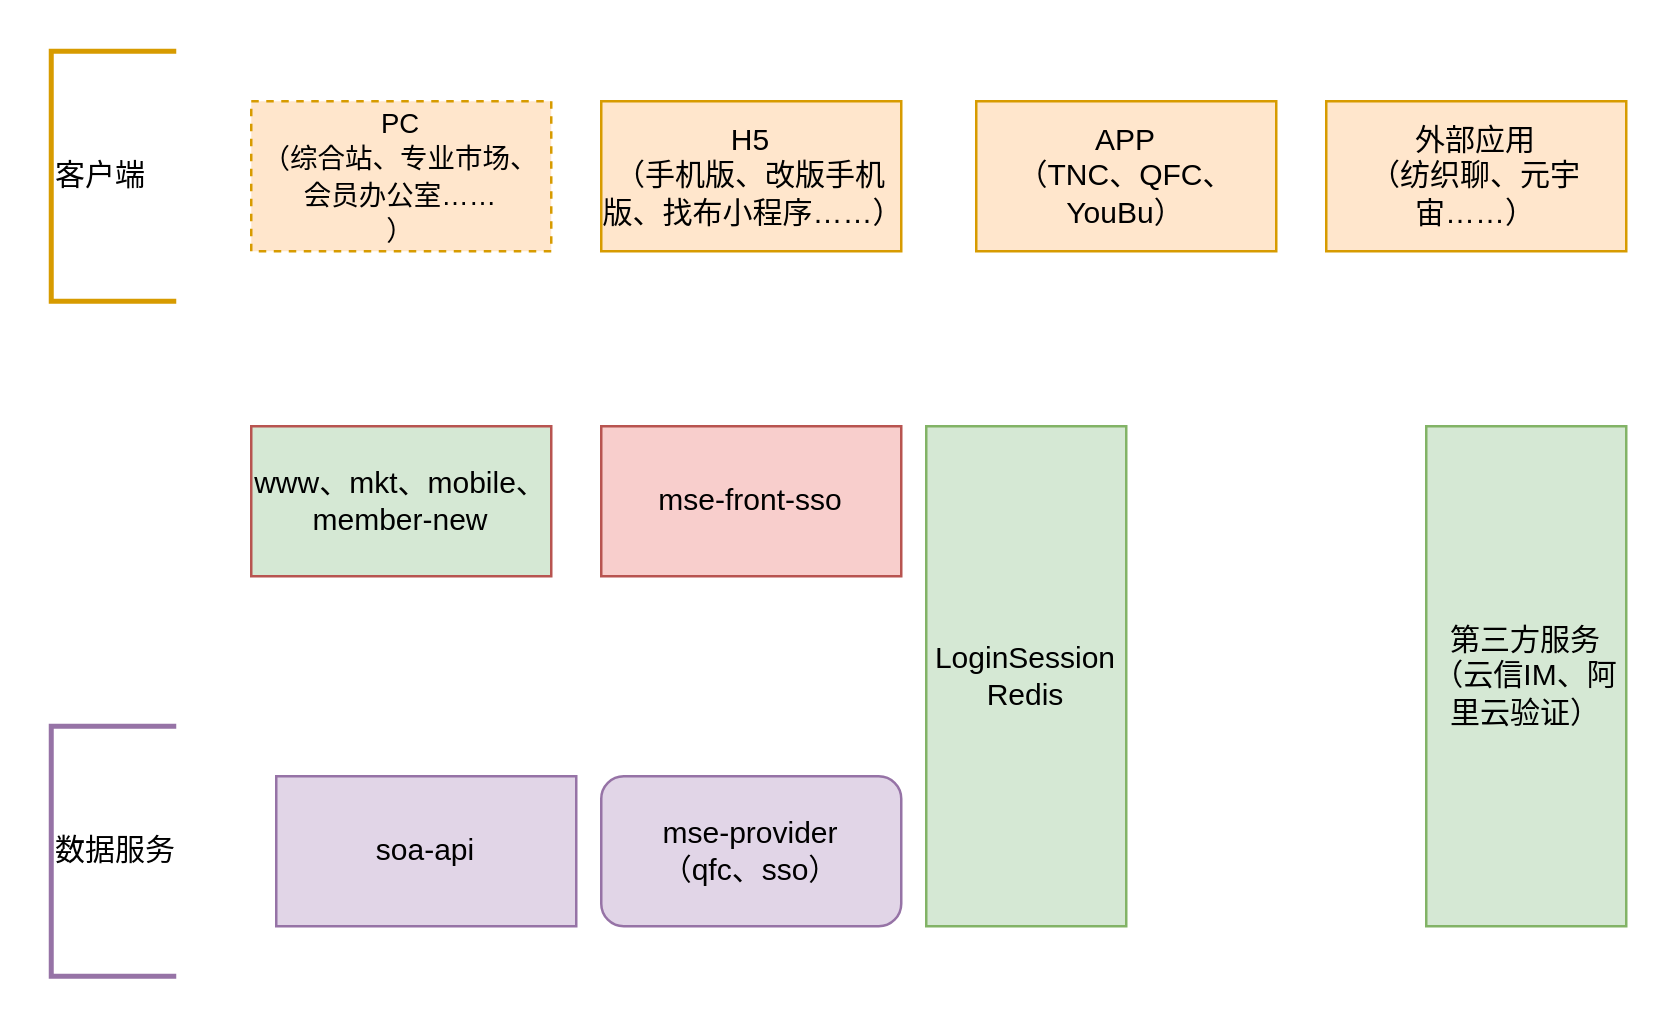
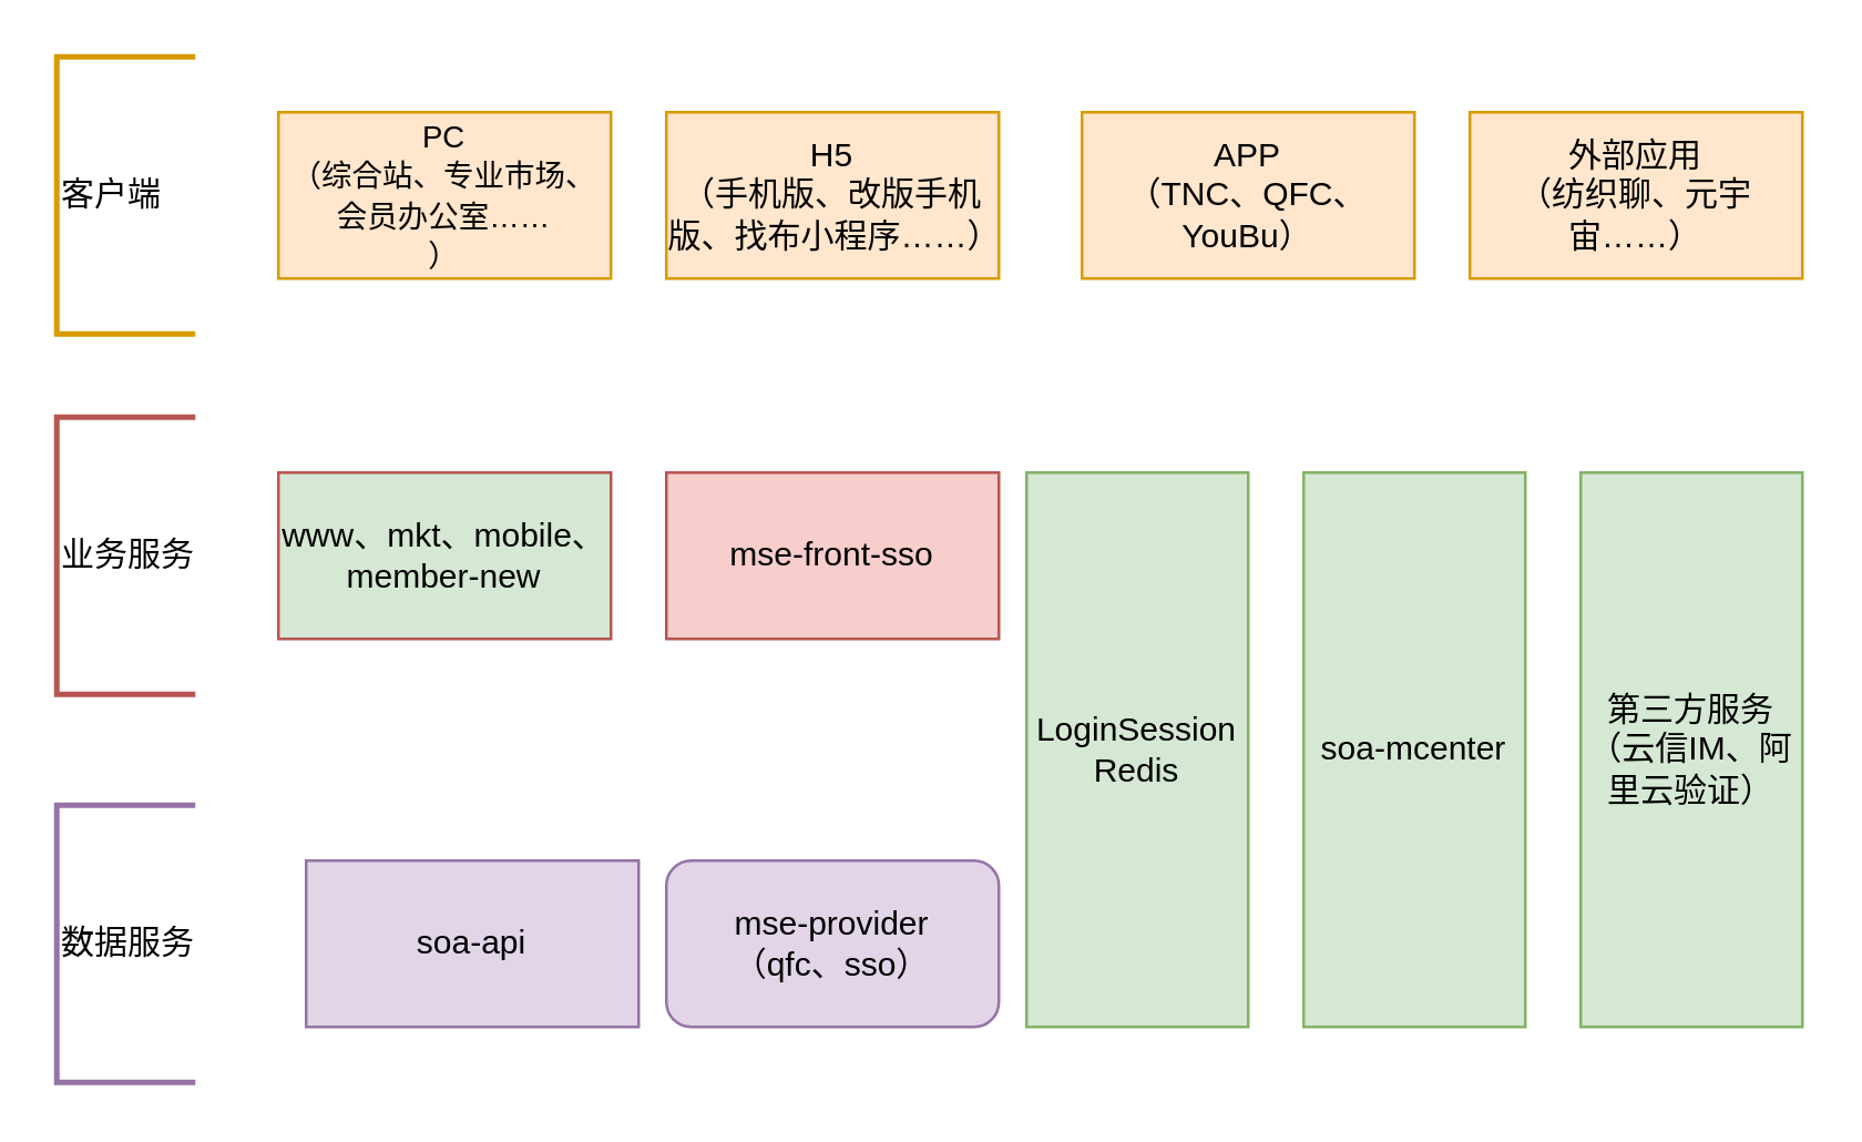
  <mxCell id="0" />
  <mxCell id="1" parent="0" />
- <mxCell id="2" value="&lt;font style=&quot;font-size: 11px;&quot;&gt;PC&lt;br style=&quot;font-size: 11px;&quot;&gt;&lt;font style=&quot;font-size: 11px;&quot;&gt;（综合站、专业市场、会员办公室……&lt;br style=&quot;font-size: 11px;&quot;&gt;）&lt;/font&gt;&lt;/font&gt;" style="rounded=0;whiteSpace=wrap;html=1;fillColor=#ffe6cc;strokeColor=#d79b00;dashed=1;" vertex="1" parent="1"><mxGeometry x="100" y="40" width="120" height="60" as="geometry" /></mxCell>
+ <mxCell id="2" value="&lt;font style=&quot;font-size: 11px;&quot;&gt;PC&lt;br style=&quot;font-size: 11px;&quot;&gt;&lt;font style=&quot;font-size: 11px;&quot;&gt;（综合站、专业市场、会员办公室……&lt;br style=&quot;font-size: 11px;&quot;&gt;）&lt;/font&gt;&lt;/font&gt;" style="rounded=0;whiteSpace=wrap;html=1;fillColor=#ffe6cc;strokeColor=#d79b00;" vertex="1" parent="1"><mxGeometry x="100" y="40" width="120" height="60" as="geometry" /></mxCell>
  <mxCell id="3" value="H5&lt;br&gt;（手机版、改版手机版、找布小程序……）" style="rounded=0;whiteSpace=wrap;html=1;fillColor=#ffe6cc;strokeColor=#d79b00;" vertex="1" parent="1"><mxGeometry x="240" y="40" width="120" height="60" as="geometry" /></mxCell>
  <mxCell id="4" value="APP&lt;br&gt;（TNC、QFC、YouBu）" style="rounded=0;whiteSpace=wrap;html=1;fillColor=#ffe6cc;strokeColor=#d79b00;" vertex="1" parent="1"><mxGeometry x="390" y="40" width="120" height="60" as="geometry" /></mxCell>
  <mxCell id="5" value="外部应用&lt;br&gt;（纺织聊、元宇宙……）" style="rounded=0;whiteSpace=wrap;html=1;fillColor=#ffe6cc;strokeColor=#d79b00;" vertex="1" parent="1"><mxGeometry x="530" y="40" width="120" height="60" as="geometry" /></mxCell>
  <mxCell id="6" value="mse-front-sso" style="rounded=0;whiteSpace=wrap;html=1;fillColor=#f8cecc;strokeColor=#b85450;" vertex="1" parent="1"><mxGeometry x="240" y="170" width="120" height="60" as="geometry" /></mxCell>
  <mxCell id="7" value="第三方服务&lt;br&gt;（云信IM、阿里云验证）" style="whiteSpace=wrap;html=1;fillColor=#d5e8d4;strokeColor=#82b366;" vertex="1" parent="1"><mxGeometry x="570" y="170" width="80" height="200" as="geometry" /></mxCell>
  <mxCell id="8" value="mse-provider&lt;br&gt;（qfc、sso）" style="whiteSpace=wrap;html=1;fillColor=#e1d5e7;strokeColor=#9673a6;rounded=1;" vertex="1" parent="1"><mxGeometry x="240" y="310" width="120" height="60" as="geometry" /></mxCell>
  <mxCell id="9" value="LoginSession Redis" style="rounded=0;whiteSpace=wrap;html=1;fillColor=#d5e8d4;strokeColor=#82b366;" vertex="1" parent="1"><mxGeometry x="370" y="170" width="80" height="200" as="geometry" /></mxCell>
+ <mxCell id="10" value="soa-mcenter" style="whiteSpace=wrap;html=1;fillColor=#d5e8d4;strokeColor=#82b366;" vertex="1" parent="1"><mxGeometry x="470" y="170" width="80" height="200" as="geometry" /></mxCell>
  <mxCell id="11" value="soa-api" style="whiteSpace=wrap;html=1;fillColor=#e1d5e7;strokeColor=#9673a6;" vertex="1" parent="1"><mxGeometry x="110" y="310" width="120" height="60" as="geometry" /></mxCell>
  <mxCell id="12" value="客户端" style="strokeWidth=2;html=1;shape=mxgraph.flowchart.annotation_1;align=left;pointerEvents=1;fillColor=#ffe6cc;strokeColor=#d79b00;" vertex="1" parent="1"><mxGeometry x="20" y="20" width="50" height="100" as="geometry" /></mxCell>
+ <mxCell id="13" value="业务服务" style="strokeWidth=2;html=1;shape=mxgraph.flowchart.annotation_1;align=left;pointerEvents=1;fillColor=#f8cecc;strokeColor=#b85450;" vertex="1" parent="1"><mxGeometry x="20" y="150" width="50" height="100" as="geometry" /></mxCell>
  <mxCell id="14" value="数据服务" style="strokeWidth=2;html=1;shape=mxgraph.flowchart.annotation_1;align=left;pointerEvents=1;fillColor=#e1d5e7;strokeColor=#9673a6;" vertex="1" parent="1"><mxGeometry x="20" y="290" width="50" height="100" as="geometry" /></mxCell>
  <mxCell id="15" value="www、mkt、mobile、member-new" style="whiteSpace=wrap;html=1;fillColor=#d5e8d4;strokeColor=#b85450;" vertex="1" parent="1"><mxGeometry x="100" y="170" width="120" height="60" as="geometry" /></mxCell>
